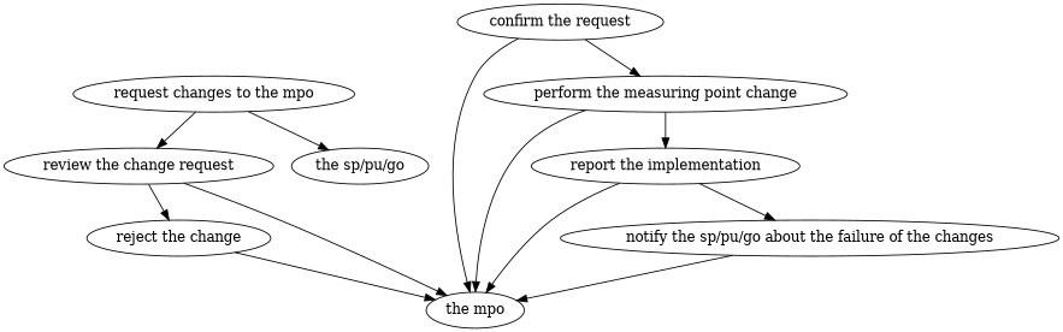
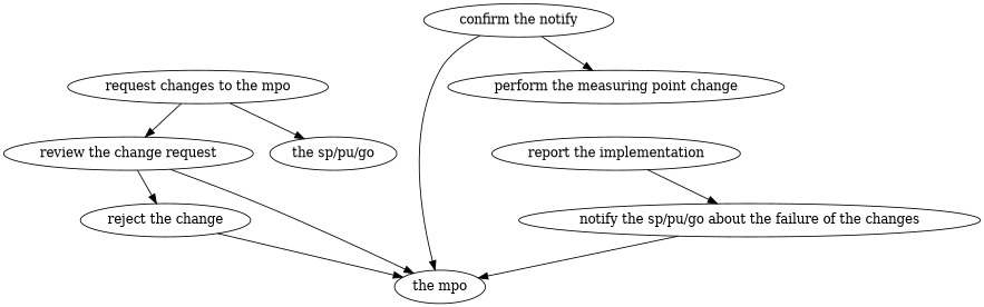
  strict digraph {
    edge [attrs="{'type': 'actor performer', 'label': 'actor performer'}"]
    "request changes to the mpo" [attrs="{'type': 'Activity', 'label': 'request changes to the mpo'}"]
    "review the change request" [attrs="{'type': 'Activity', 'label': 'review the change request'}"]
    "the sp/pu/go" [attrs="{'type': 'Actor', 'label': 'the sp/pu/go'}"]
    "reject the change" [attrs="{'type': 'Activity', 'label': 'reject the change'}"]
    "the mpo" [attrs="{'type': 'Actor', 'label': 'the mpo'}"]
-   "confirm the request" [attrs="{'type': 'Activity', 'label': 'confirm the request'}"]
+   "confirm the request" [attrs="{'type': 'Activity', 'label': 'confirm the request'}" label="confirm the notify"]
    "perform the measuring point change" [attrs="{'type': 'Activity', 'label': 'perform the measuring point change'}"]
    "report the implementation" [attrs="{'type': 'Activity', 'label': 'report the implementation'}"]
    "notify the sp/pu/go about the failure of the changes" [attrs="{'type': 'Activity', 'label': 'notify the sp/pu/go about the failure of the changes'}"]
    "request changes to the mpo" -> "review the change request" [attrs="{'type': 'flow', 'label': 'flow'}"]
    "request changes to the mpo" -> "the sp/pu/go"
    "review the change request" -> "reject the change" [attrs="{'type': 'flow', 'label': 'flow'}"]
    "review the change request" -> "the mpo"
    "reject the change" -> "the mpo"
    "confirm the request" -> "the mpo"
    "confirm the request" -> "perform the measuring point change" [attrs="{'type': 'flow', 'label': 'flow'}"]
-   "perform the measuring point change" -> "the mpo"
-   "perform the measuring point change" -> "report the implementation" [attrs="{'type': 'flow', 'label': 'flow'}"]
-   "report the implementation" -> "the mpo"
    "report the implementation" -> "notify the sp/pu/go about the failure of the changes" [attrs="{'type': 'flow', 'label': 'flow'}"]
    "notify the sp/pu/go about the failure of the changes" -> "the mpo"
  }
